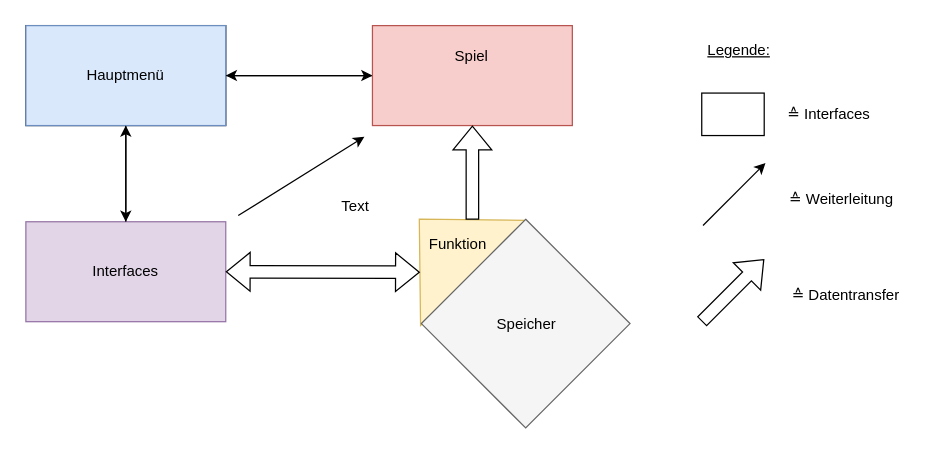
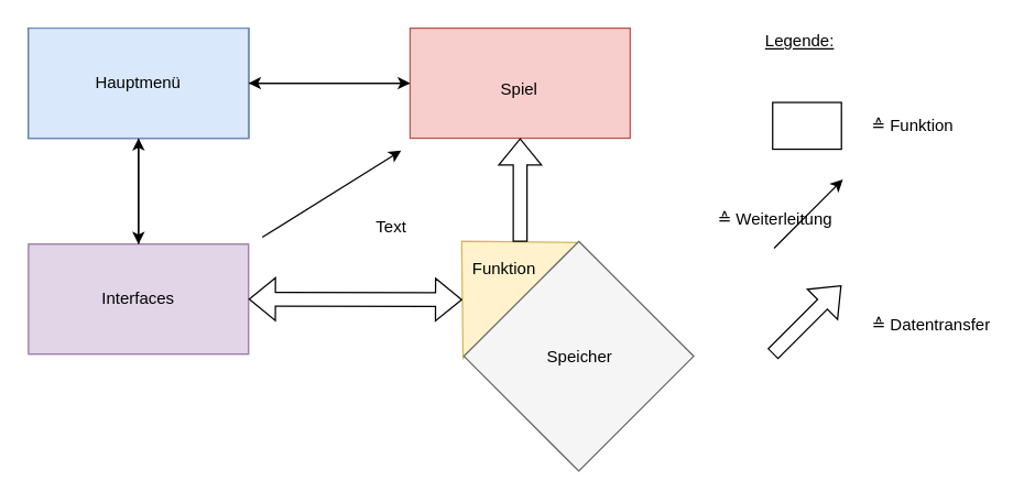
  <mxCell id="0" />
  <mxCell id="1" parent="0" />
  <mxCell id="2" value="" style="triangle;whiteSpace=wrap;html=1;rotation=-135;fillColor=#fff2cc;strokeColor=#d6b656;" vertex="1" parent="1"><mxGeometry x="326" y="137" width="60.85" height="118.84" as="geometry" /></mxCell>
  <mxCell id="3" value="" style="rounded=0;whiteSpace=wrap;html=1;" parent="1" vertex="1"><mxGeometry x="20" y="20" width="160" height="80" as="geometry" /></mxCell>
  <mxCell id="4" style="edgeStyle=orthogonalEdgeStyle;rounded=0;orthogonalLoop=1;jettySize=auto;html=1;entryX=0;entryY=0.5;entryDx=0;entryDy=0;" parent="1" source="6" target="9" edge="1"><mxGeometry relative="1" as="geometry"><mxPoint x="295" y="182" as="targetPoint" /></mxGeometry></mxCell>
  <mxCell id="5" style="edgeStyle=orthogonalEdgeStyle;rounded=0;orthogonalLoop=1;jettySize=auto;html=1;entryX=0.5;entryY=0;entryDx=0;entryDy=0;" parent="1" source="6" target="7" edge="1"><mxGeometry relative="1" as="geometry" /></mxCell>
  <mxCell id="6" value="Hauptmenü" style="text;html=1;strokeColor=#6c8ebf;fillColor=#dae8fc;align=center;verticalAlign=middle;whiteSpace=wrap;rounded=0;" parent="1" vertex="1"><mxGeometry x="20" y="20" width="160" height="80" as="geometry" /></mxCell>
  <mxCell id="7" value="" style="rounded=0;whiteSpace=wrap;html=1;fillColor=#e1d5e7;strokeColor=#9673a6;" parent="1" vertex="1"><mxGeometry x="20" y="177" width="160" height="80" as="geometry" /></mxCell>
  <mxCell id="8" style="edgeStyle=orthogonalEdgeStyle;rounded=0;orthogonalLoop=1;jettySize=auto;html=1;entryX=1;entryY=0.5;entryDx=0;entryDy=0;" edge="1" parent="1" source="9" target="6"><mxGeometry relative="1" as="geometry" /></mxCell>
  <mxCell id="9" value="" style="rounded=0;whiteSpace=wrap;html=1;fillColor=#f8cecc;strokeColor=#b85450;" parent="1" vertex="1"><mxGeometry x="297.42" y="20" width="160" height="80" as="geometry" /></mxCell>
  <mxCell id="10" style="edgeStyle=orthogonalEdgeStyle;rounded=0;orthogonalLoop=1;jettySize=auto;html=1;entryX=0.5;entryY=1;entryDx=0;entryDy=0;" edge="1" parent="1" source="11" target="6"><mxGeometry relative="1" as="geometry" /></mxCell>
  <mxCell id="11" value="Interfaces" style="text;html=1;strokeColor=none;fillColor=none;align=center;verticalAlign=middle;whiteSpace=wrap;rounded=0;" parent="1" vertex="1"><mxGeometry x="70" y="177" width="60" height="80" as="geometry" /></mxCell>
- <mxCell id="12" value="Spiel" style="text;html=1;strokeColor=none;fillColor=none;align=center;verticalAlign=middle;whiteSpace=wrap;rounded=0;" parent="1" vertex="1"><mxGeometry x="347.42" y="30" width="60" height="30" as="geometry" /></mxCell>
+ <mxCell id="12" value="Spiel" style="text;html=1;strokeColor=none;fillColor=none;align=center;verticalAlign=middle;whiteSpace=wrap;rounded=0;" parent="1" vertex="1"><mxGeometry x="347.42" y="50" width="60" height="30" as="geometry" /></mxCell>
  <mxCell id="13" value="Funktion" style="text;html=1;strokeColor=none;fillColor=none;align=center;verticalAlign=middle;whiteSpace=wrap;rounded=0;" parent="1" vertex="1"><mxGeometry x="335.58" y="180.42" width="60" height="30" as="geometry" /></mxCell>
  <mxCell id="14" value="" style="rhombus;whiteSpace=wrap;html=1;fillColor=#f5f5f5;fontColor=#333333;strokeColor=#666666;" vertex="1" parent="1"><mxGeometry x="336.58" y="175.04" width="167" height="167" as="geometry" /></mxCell>
  <mxCell id="15" value="Speicher" style="text;html=1;strokeColor=none;fillColor=none;align=center;verticalAlign=middle;whiteSpace=wrap;rounded=0;" vertex="1" parent="1"><mxGeometry x="390.58" y="244.04" width="60" height="30" as="geometry" /></mxCell>
  <mxCell id="16" value="" style="endArrow=classic;html=1;rounded=0;" edge="1" parent="1"><mxGeometry width="50" height="50" relative="1" as="geometry"><mxPoint x="190" y="172" as="sourcePoint" /><mxPoint x="291" y="109" as="targetPoint" /></mxGeometry></mxCell>
  <mxCell id="17" value="" style="shape=flexArrow;endArrow=classic;startArrow=classic;html=1;rounded=0;entryX=0.5;entryY=0;entryDx=0;entryDy=0;exitX=1;exitY=0.5;exitDx=0;exitDy=0;" edge="1" parent="1" source="7" target="2"><mxGeometry width="100" height="100" relative="1" as="geometry"><mxPoint x="190" y="311" as="sourcePoint" /><mxPoint x="290" y="211" as="targetPoint" /></mxGeometry></mxCell>
  <mxCell id="18" value="" style="shape=flexArrow;endArrow=classic;html=1;rounded=0;entryX=0.5;entryY=1;entryDx=0;entryDy=0;exitX=0.5;exitY=1;exitDx=0;exitDy=0;" edge="1" parent="1" source="2" target="9"><mxGeometry width="50" height="50" relative="1" as="geometry"><mxPoint x="487" y="169" as="sourcePoint" /><mxPoint x="537" y="119" as="targetPoint" /></mxGeometry></mxCell>
  <mxCell id="19" value="" style="rounded=0;whiteSpace=wrap;html=1;" vertex="1" parent="1"><mxGeometry x="561" y="74" width="50" height="34" as="geometry" /></mxCell>
- <mxCell id="20" value="≙ Interfaces" style="text;html=1;strokeColor=none;fillColor=none;align=center;verticalAlign=middle;whiteSpace=wrap;rounded=0;" vertex="1" parent="1"><mxGeometry x="627.5" y="76" width="70" height="30" as="geometry" /></mxCell>
+ <mxCell id="20" value="≙ Funktion" style="text;html=1;strokeColor=none;fillColor=none;align=center;verticalAlign=middle;whiteSpace=wrap;rounded=0;" vertex="1" parent="1"><mxGeometry x="627.5" y="76" width="70" height="30" as="geometry" /></mxCell>
  <mxCell id="21" value="" style="shape=flexArrow;endArrow=classic;html=1;rounded=0;" edge="1" parent="1"><mxGeometry width="50" height="50" relative="1" as="geometry"><mxPoint x="561" y="257" as="sourcePoint" /><mxPoint x="611" y="207" as="targetPoint" /></mxGeometry></mxCell>
  <mxCell id="22" value="" style="endArrow=classic;html=1;rounded=0;" edge="1" parent="1"><mxGeometry width="50" height="50" relative="1" as="geometry"><mxPoint x="562" y="180" as="sourcePoint" /><mxPoint x="612" y="130" as="targetPoint" /></mxGeometry></mxCell>
  <mxCell id="23" value="≙ Datentransfer" style="text;html=1;strokeColor=none;fillColor=none;align=center;verticalAlign=middle;whiteSpace=wrap;rounded=0;" vertex="1" parent="1"><mxGeometry x="630.5" y="221" width="91" height="30" as="geometry" /></mxCell>
- <mxCell id="24" value="≙ Weiterleitung" style="text;html=1;strokeColor=none;fillColor=none;align=center;verticalAlign=middle;whiteSpace=wrap;rounded=0;" vertex="1" parent="1"><mxGeometry x="627.5" y="144" width="90" height="30" as="geometry" /></mxCell>
+ <mxCell id="24" value="≙ Weiterleitung" style="text;html=1;strokeColor=none;fillColor=none;align=center;verticalAlign=middle;whiteSpace=wrap;rounded=0;" vertex="1" parent="1"><mxGeometry x="517.5" y="144" width="90" height="30" as="geometry" /></mxCell>
  <mxCell id="25" value="Text" style="text;html=1;strokeColor=none;fillColor=none;align=center;verticalAlign=middle;whiteSpace=wrap;rounded=0;" vertex="1" parent="1"><mxGeometry x="254" y="150" width="60" height="30" as="geometry" /></mxCell>
- <mxCell id="26" value="&lt;u&gt;Legende:&lt;/u&gt;" style="text;html=1;strokeColor=none;fillColor=none;align=center;verticalAlign=middle;whiteSpace=wrap;rounded=0;" vertex="1" parent="1"><mxGeometry x="561" y="25" width="60" height="30" as="geometry" /></mxCell>
+ <mxCell id="26" value="&lt;u&gt;Legende:&lt;/u&gt;" style="text;html=1;strokeColor=none;fillColor=none;align=center;verticalAlign=middle;whiteSpace=wrap;rounded=0;" vertex="1" parent="1"><mxGeometry x="551" y="15" width="60" height="30" as="geometry" /></mxCell>
